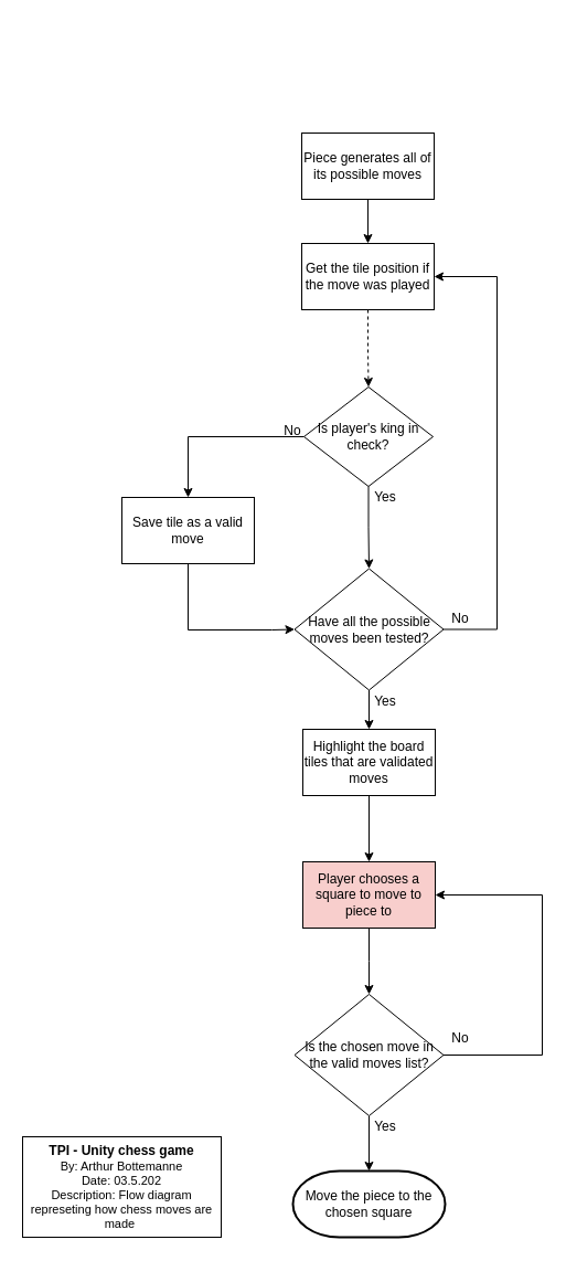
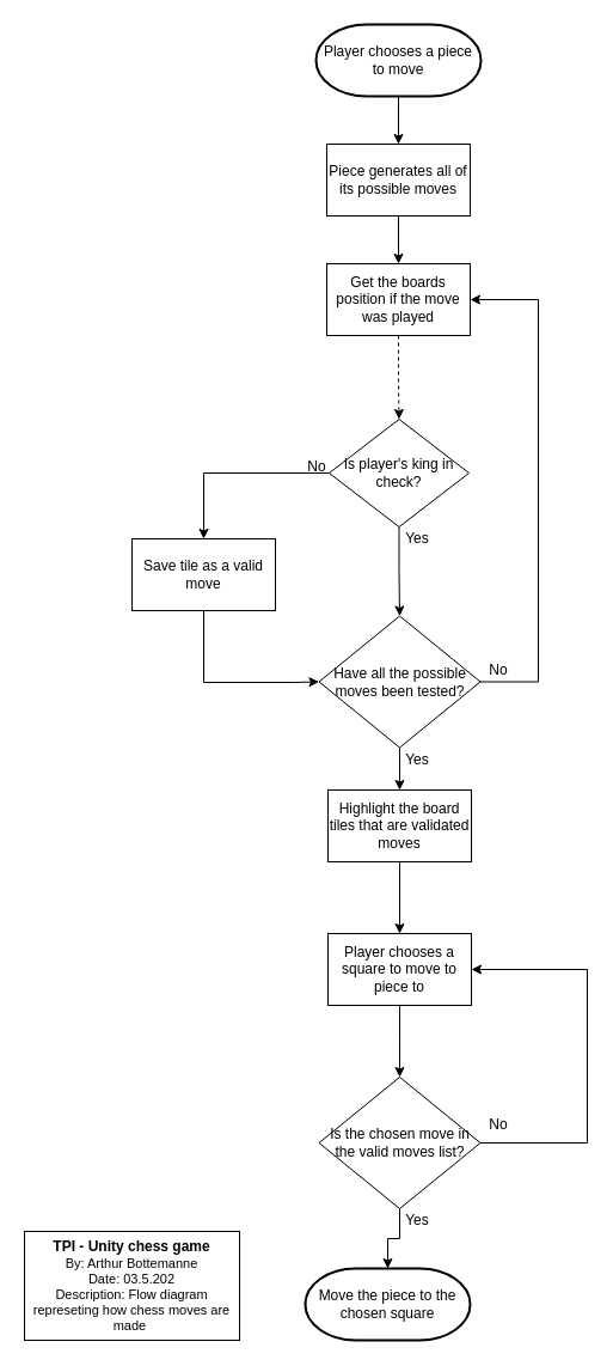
  <mxCell id="0" />
  <mxCell id="1" parent="0" />
  <mxCell id="2" value="" style="edgeStyle=orthogonalEdgeStyle;rounded=0;orthogonalLoop=1;jettySize=auto;html=1;" parent="1" source="3" target="7" edge="1"><mxGeometry relative="1" as="geometry" /></mxCell>
  <mxCell id="3" value="Piece generates all of its possible moves" style="rounded=0;whiteSpace=wrap;html=1;" parent="1" vertex="1"><mxGeometry x="273" y="120" width="120" height="60" as="geometry" /></mxCell>
+ <mxCell id="4" style="edgeStyle=orthogonalEdgeStyle;rounded=0;orthogonalLoop=1;jettySize=auto;html=1;entryX=0.5;entryY=0;entryDx=0;entryDy=0;" parent="1" source="5" target="3" edge="1"><mxGeometry relative="1" as="geometry" /></mxCell>
+ <mxCell id="5" value="Player chooses a piece to move" style="strokeWidth=2;html=1;shape=mxgraph.flowchart.terminator;whiteSpace=wrap;" parent="1" vertex="1"><mxGeometry x="264" y="20" width="138" height="60" as="geometry" /></mxCell>
  <mxCell id="6" value="" style="edgeStyle=orthogonalEdgeStyle;rounded=0;orthogonalLoop=1;jettySize=auto;html=1;dashed=1;" parent="1" source="7" target="10" edge="1"><mxGeometry relative="1" as="geometry" /></mxCell>
- <mxCell id="7" value="Get the tile position if the move was played" style="rounded=0;whiteSpace=wrap;html=1;" parent="1" vertex="1"><mxGeometry x="273" y="220" width="120" height="60" as="geometry" /></mxCell>
+ <mxCell id="7" value="Get the boards position if the move was played" style="rounded=0;whiteSpace=wrap;html=1;" parent="1" vertex="1"><mxGeometry x="273" y="220" width="120" height="60" as="geometry" /></mxCell>
  <mxCell id="8" value="" style="edgeStyle=orthogonalEdgeStyle;rounded=0;orthogonalLoop=1;jettySize=auto;html=1;" parent="1" source="10" target="13" edge="1"><mxGeometry relative="1" as="geometry" /></mxCell>
  <mxCell id="9" value="" style="edgeStyle=orthogonalEdgeStyle;rounded=0;orthogonalLoop=1;jettySize=auto;html=1;" parent="1" source="10" target="18" edge="1"><mxGeometry relative="1" as="geometry" /></mxCell>
  <mxCell id="10" value="Is player's king in check?" style="rhombus;whiteSpace=wrap;html=1;rounded=0;" parent="1" vertex="1"><mxGeometry x="275" y="350" width="117" height="90" as="geometry" /></mxCell>
  <mxCell id="11" value="" style="edgeStyle=orthogonalEdgeStyle;rounded=0;orthogonalLoop=1;jettySize=auto;html=1;" parent="1" source="13" target="15" edge="1"><mxGeometry relative="1" as="geometry" /></mxCell>
  <mxCell id="12" style="edgeStyle=orthogonalEdgeStyle;rounded=0;orthogonalLoop=1;jettySize=auto;html=1;entryX=1;entryY=0.5;entryDx=0;entryDy=0;" parent="1" source="13" target="7" edge="1"><mxGeometry relative="1" as="geometry"><Array as="points"><mxPoint x="450" y="569" /><mxPoint x="450" y="250" /></Array></mxGeometry></mxCell>
  <mxCell id="13" value="Have all the possible moves been tested?" style="rhombus;whiteSpace=wrap;html=1;rounded=0;" parent="1" vertex="1"><mxGeometry x="266.5" y="514.5" width="135" height="110" as="geometry" /></mxCell>
  <mxCell id="14" value="" style="edgeStyle=orthogonalEdgeStyle;rounded=0;orthogonalLoop=1;jettySize=auto;html=1;" parent="1" source="15" target="24" edge="1"><mxGeometry relative="1" as="geometry" /></mxCell>
  <mxCell id="15" value="Highlight the board tiles that are validated moves" style="whiteSpace=wrap;html=1;rounded=0;" parent="1" vertex="1"><mxGeometry x="274" y="660" width="120" height="60" as="geometry" /></mxCell>
- <mxCell id="16" value="Move the piece to the chosen square" style="strokeWidth=2;html=1;shape=mxgraph.flowchart.terminator;whiteSpace=wrap;" parent="1" vertex="1"><mxGeometry x="265" y="1060" width="138" height="60" as="geometry" /></mxCell>
+ <mxCell id="16" value="Move the piece to the chosen square" style="strokeWidth=2;html=1;shape=mxgraph.flowchart.terminator;whiteSpace=wrap;" parent="1" vertex="1"><mxGeometry x="255" y="1060" width="138" height="60" as="geometry" /></mxCell>
  <mxCell id="17" style="edgeStyle=orthogonalEdgeStyle;rounded=0;orthogonalLoop=1;jettySize=auto;html=1;entryX=0;entryY=0.5;entryDx=0;entryDy=0;" parent="1" source="18" target="13" edge="1"><mxGeometry relative="1" as="geometry"><Array as="points"><mxPoint x="170" y="570" /><mxPoint x="246" y="570" /></Array></mxGeometry></mxCell>
  <mxCell id="18" value="Save tile&amp;nbsp;&lt;span style=&quot;background-color: initial;&quot;&gt;as a valid move&lt;/span&gt;" style="whiteSpace=wrap;html=1;rounded=0;" parent="1" vertex="1"><mxGeometry x="110" y="450" width="120" height="60" as="geometry" /></mxCell>
  <mxCell id="19" value="Yes" style="text;strokeColor=none;align=center;fillColor=none;html=1;verticalAlign=middle;whiteSpace=wrap;rounded=0;" parent="1" vertex="1"><mxGeometry x="334" y="440" width="30" height="20" as="geometry" /></mxCell>
  <mxCell id="20" value="No" style="text;strokeColor=none;align=center;fillColor=none;html=1;verticalAlign=middle;whiteSpace=wrap;rounded=0;" parent="1" vertex="1"><mxGeometry x="250" y="380" width="30" height="20" as="geometry" /></mxCell>
  <mxCell id="21" value="Yes" style="text;strokeColor=none;align=center;fillColor=none;html=1;verticalAlign=middle;whiteSpace=wrap;rounded=0;" parent="1" vertex="1"><mxGeometry x="334" y="624.5" width="30" height="20" as="geometry" /></mxCell>
  <mxCell id="22" value="No" style="text;strokeColor=none;align=center;fillColor=none;html=1;verticalAlign=middle;whiteSpace=wrap;rounded=0;" parent="1" vertex="1"><mxGeometry x="402" y="550" width="30" height="20" as="geometry" /></mxCell>
  <mxCell id="23" value="" style="edgeStyle=orthogonalEdgeStyle;rounded=0;orthogonalLoop=1;jettySize=auto;html=1;" parent="1" source="24" edge="1"><mxGeometry relative="1" as="geometry"><mxPoint x="334" y="900" as="targetPoint" /></mxGeometry></mxCell>
- <mxCell id="24" value="Player chooses a square to move to piece to" style="whiteSpace=wrap;html=1;rounded=0;fillColor=#f8cecc;" parent="1" vertex="1"><mxGeometry x="274" y="780" width="120" height="60" as="geometry" /></mxCell>
+ <mxCell id="24" value="Player chooses a square to move to piece to" style="whiteSpace=wrap;html=1;rounded=0;" parent="1" vertex="1"><mxGeometry x="274" y="780" width="120" height="60" as="geometry" /></mxCell>
  <mxCell id="25" value="" style="edgeStyle=orthogonalEdgeStyle;rounded=0;orthogonalLoop=1;jettySize=auto;html=1;" parent="1" source="27" target="16" edge="1"><mxGeometry relative="1" as="geometry" /></mxCell>
  <mxCell id="26" style="edgeStyle=orthogonalEdgeStyle;rounded=0;orthogonalLoop=1;jettySize=auto;html=1;entryX=1;entryY=0.5;entryDx=0;entryDy=0;" parent="1" source="27" target="24" edge="1"><mxGeometry relative="1" as="geometry"><mxPoint x="334" y="740" as="targetPoint" /><Array as="points"><mxPoint x="491" y="955" /><mxPoint x="491" y="810" /></Array></mxGeometry></mxCell>
  <mxCell id="27" value="Is the chosen move in the valid moves list?" style="rhombus;whiteSpace=wrap;html=1;rounded=0;" parent="1" vertex="1"><mxGeometry x="266.5" y="900" width="135" height="110" as="geometry" /></mxCell>
  <mxCell id="28" value="Yes" style="text;strokeColor=none;align=center;fillColor=none;html=1;verticalAlign=middle;whiteSpace=wrap;rounded=0;" parent="1" vertex="1"><mxGeometry x="334" y="1010" width="30" height="20" as="geometry" /></mxCell>
  <mxCell id="29" value="No" style="text;strokeColor=none;align=center;fillColor=none;html=1;verticalAlign=middle;whiteSpace=wrap;rounded=0;" parent="1" vertex="1"><mxGeometry x="401.5" y="930" width="30" height="20" as="geometry" /></mxCell>
  <mxCell id="30" value="&lt;b&gt;TPI - Unity chess game&lt;/b&gt;&lt;div style=&quot;font-size: 11px;&quot;&gt;&lt;font style=&quot;font-size: 11px;&quot;&gt;By: Arthur Bottemanne&lt;/font&gt;&lt;/div&gt;&lt;div style=&quot;font-size: 11px;&quot;&gt;&lt;font style=&quot;font-size: 11px;&quot;&gt;Date: 03.5.202&lt;/font&gt;&lt;/div&gt;&lt;div style=&quot;font-size: 11px;&quot;&gt;&lt;font style=&quot;font-size: 11px;&quot;&gt;Description: Flow diagram represeting how chess moves are made&amp;nbsp;&lt;/font&gt;&lt;/div&gt;" style="rounded=0;whiteSpace=wrap;html=1;" parent="1" vertex="1"><mxGeometry x="20" y="1029" width="180" height="91" as="geometry" /></mxCell>
